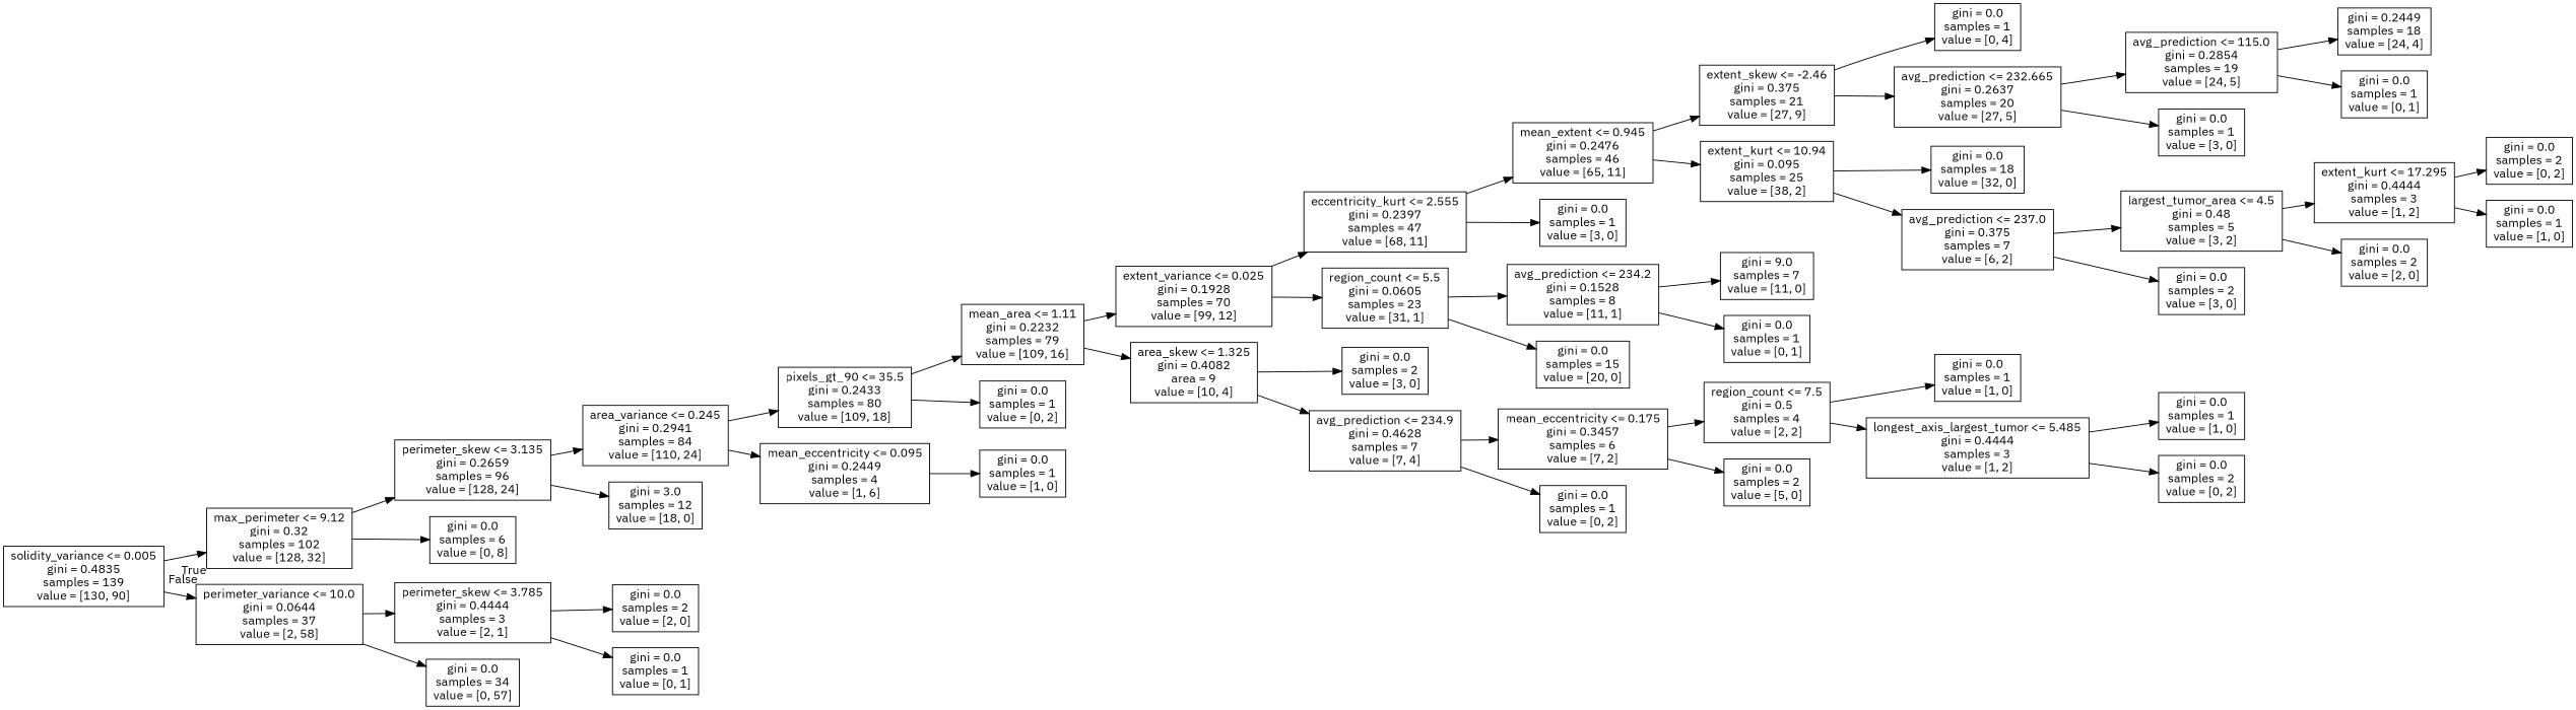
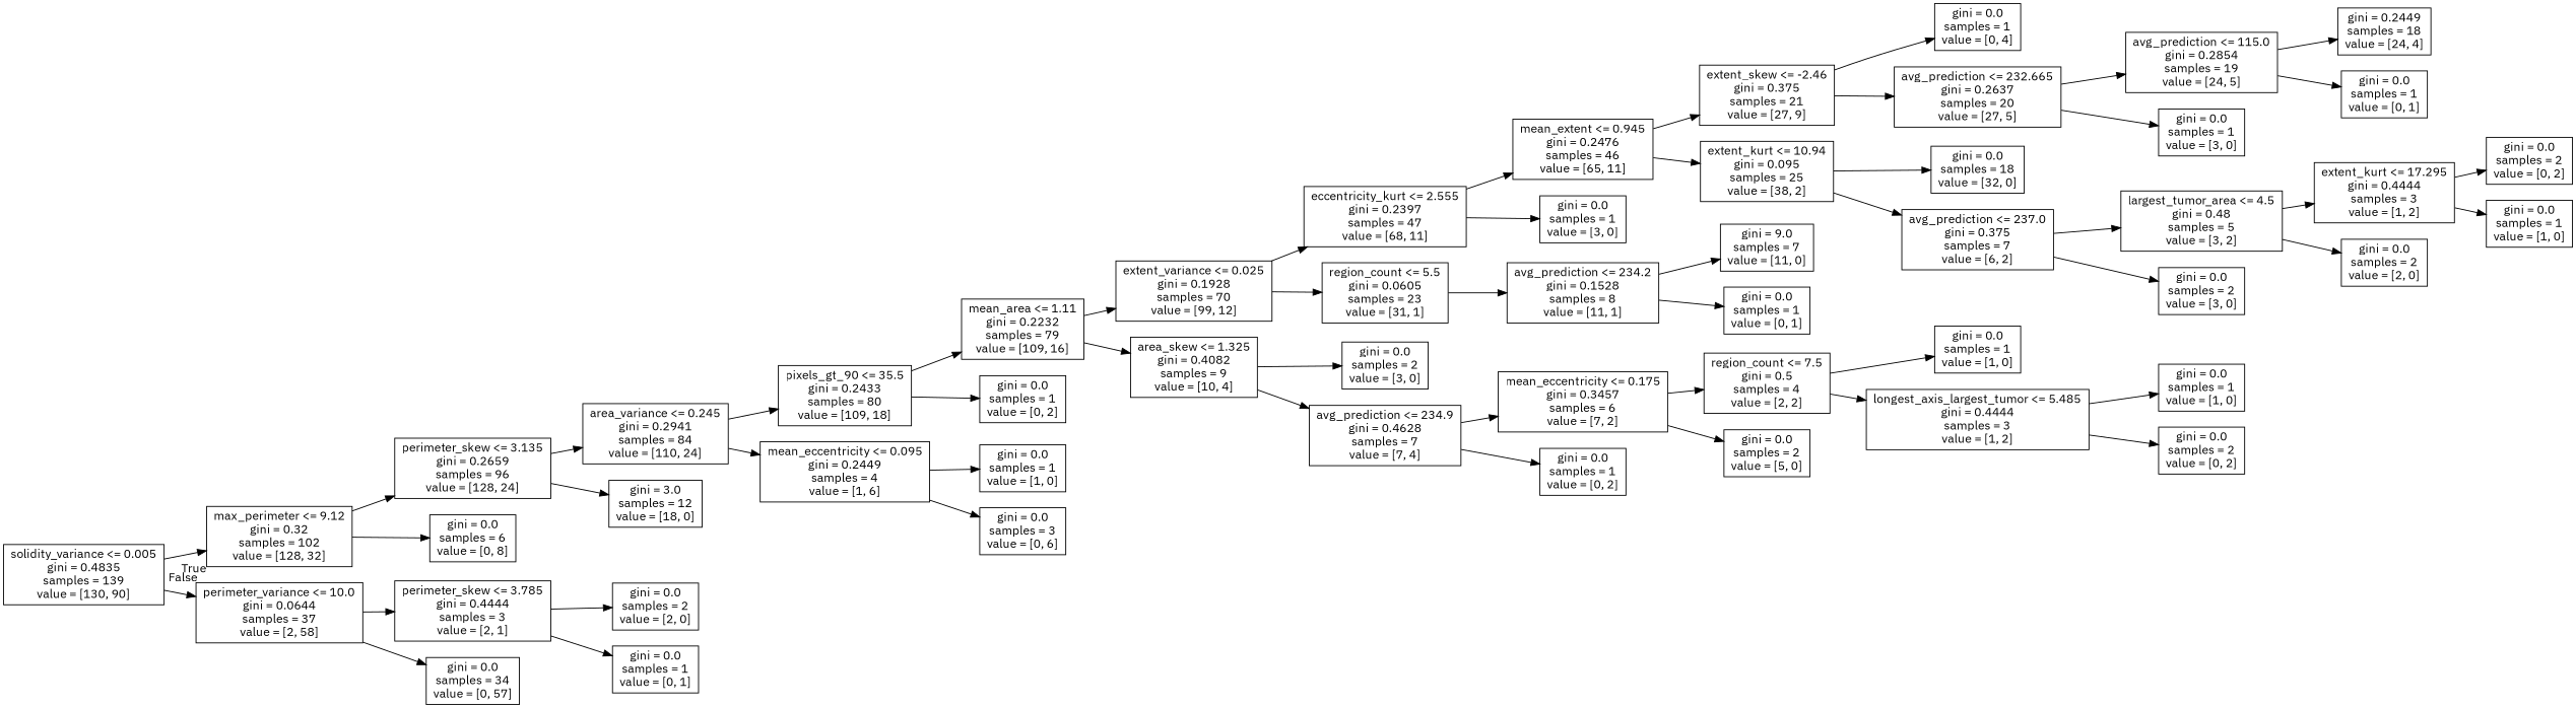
  digraph {
    fontname="IBM Plex Sans"
    rankdir=LR
    node [fontname="IBM Plex Sans" shape=box]
    edge [fontname="IBM Plex Sans"]
    n1 [label="solidity_variance <= 0.005\ngini = 0.4835\nsamples = 139\nvalue = [130, 90]"]
    n2 [label="max_perimeter <= 9.12\ngini = 0.32\nsamples = 102\nvalue = [128, 32]"]
    n3 [label="perimeter_variance <= 10.0\ngini = 0.0644\nsamples = 37\nvalue = [2, 58]"]
    n4 [label="perimeter_skew <= 3.135\ngini = 0.2659\nsamples = 96\nvalue = [128, 24]"]
    n5 [label="gini = 0.0\nsamples = 6\nvalue = [0, 8]"]
    n6 [label="perimeter_skew <= 3.785\ngini = 0.4444\nsamples = 3\nvalue = [2, 1]"]
    n7 [label="gini = 0.0\nsamples = 34\nvalue = [0, 57]"]
    n8 [label="area_variance <= 0.245\ngini = 0.2941\nsamples = 84\nvalue = [110, 24]"]
    n9 [label="gini = 3.0\nsamples = 12\nvalue = [18, 0]"]
    n10 [label="pixels_gt_90 <= 35.5\ngini = 0.2433\nsamples = 80\nvalue = [109, 18]"]
    n11 [label="mean_eccentricity <= 0.095\ngini = 0.2449\nsamples = 4\nvalue = [1, 6]"]
    n12 [label="mean_area <= 1.11\ngini = 0.2232\nsamples = 79\nvalue = [109, 16]"]
    n13 [label="gini = 0.0\nsamples = 1\nvalue = [0, 2]"]
    n14 [label="gini = 0.0\nsamples = 1\nvalue = [1, 0]"]
+   n15 [label="gini = 0.0\nsamples = 3\nvalue = [0, 6]"]
    n16 [label="extent_variance <= 0.025\ngini = 0.1928\nsamples = 70\nvalue = [99, 12]"]
-   n17 [label="area_skew <= 1.325\ngini = 0.4082\narea = 9\nvalue = [10, 4]"]
+   n17 [label="area_skew <= 1.325\ngini = 0.4082\nsamples = 9\nvalue = [10, 4]"]
    n18 [label="eccentricity_kurt <= 2.555\ngini = 0.2397\nsamples = 47\nvalue = [68, 11]"]
    n19 [label="region_count <= 5.5\ngini = 0.0605\nsamples = 23\nvalue = [31, 1]"]
    n20 [label="gini = 0.0\nsamples = 2\nvalue = [3, 0]"]
    n21 [label="avg_prediction <= 234.9\ngini = 0.4628\nsamples = 7\nvalue = [7, 4]"]
    n22 [label="mean_extent <= 0.945\ngini = 0.2476\nsamples = 46\nvalue = [65, 11]"]
    n23 [label="gini = 0.0\nsamples = 1\nvalue = [3, 0]"]
    n24 [label="avg_prediction <= 234.2\ngini = 0.1528\nsamples = 8\nvalue = [11, 1]"]
-   n25 [label="gini = 0.0\nsamples = 15\nvalue = [20, 0]"]
    n26 [label="extent_skew <= -2.46\ngini = 0.375\nsamples = 21\nvalue = [27, 9]"]
    n27 [label="extent_kurt <= 10.94\ngini = 0.095\nsamples = 25\nvalue = [38, 2]"]
    n28 [label="gini = 0.0\nsamples = 1\nvalue = [0, 4]"]
    n29 [label="avg_prediction <= 232.665\ngini = 0.2637\nsamples = 20\nvalue = [27, 5]"]
    n30 [label="gini = 0.0\nsamples = 18\nvalue = [32, 0]"]
    n31 [label="avg_prediction <= 237.0\ngini = 0.375\nsamples = 7\nvalue = [6, 2]"]
    n32 [label="avg_prediction <= 115.0\ngini = 0.2854\nsamples = 19\nvalue = [24, 5]"]
    n33 [label="gini = 0.0\nsamples = 1\nvalue = [3, 0]"]
    n34 [label="gini = 0.2449\nsamples = 18\nvalue = [24, 4]"]
    n35 [label="gini = 0.0\nsamples = 1\nvalue = [0, 1]"]
    n36 [label="largest_tumor_area <= 4.5\ngini = 0.48\nsamples = 5\nvalue = [3, 2]"]
    n37 [label="gini = 0.0\nsamples = 2\nvalue = [3, 0]"]
    n38 [label="extent_kurt <= 17.295\ngini = 0.4444\nsamples = 3\nvalue = [1, 2]"]
    n39 [label="gini = 0.0\nsamples = 2\nvalue = [2, 0]"]
    n40 [label="gini = 0.0\nsamples = 2\nvalue = [0, 2]"]
    n41 [label="gini = 0.0\nsamples = 1\nvalue = [1, 0]"]
    n42 [label="gini = 9.0\nsamples = 7\nvalue = [11, 0]"]
    n43 [label="gini = 0.0\nsamples = 1\nvalue = [0, 1]"]
    n44 [label="mean_eccentricity <= 0.175\ngini = 0.3457\nsamples = 6\nvalue = [7, 2]"]
    n45 [label="gini = 0.0\nsamples = 1\nvalue = [0, 2]"]
    n46 [label="region_count <= 7.5\ngini = 0.5\nsamples = 4\nvalue = [2, 2]"]
    n47 [label="gini = 0.0\nsamples = 2\nvalue = [5, 0]"]
    n48 [label="gini = 0.0\nsamples = 1\nvalue = [1, 0]"]
    n49 [label="longest_axis_largest_tumor <= 5.485\ngini = 0.4444\nsamples = 3\nvalue = [1, 2]"]
    n50 [label="gini = 0.0\nsamples = 1\nvalue = [1, 0]"]
    n51 [label="gini = 0.0\nsamples = 2\nvalue = [0, 2]"]
    n52 [label="gini = 0.0\nsamples = 2\nvalue = [2, 0]"]
    n53 [label="gini = 0.0\nsamples = 1\nvalue = [0, 1]"]
    n1 -> n2 [headlabel=True labelangle=45 labeldistance=2.5]
    n1 -> n3 [headlabel=False labelangle=-45 labeldistance=2.5]
    n2 -> n4
    n2 -> n5
    n3 -> n6
    n3 -> n7
    n4 -> n8
    n4 -> n9
    n6 -> n52
    n6 -> n53
    n8 -> n10
    n8 -> n11
    n10 -> n12
    n10 -> n13
    n11 -> n14
+   n11 -> n15
    n12 -> n16
    n12 -> n17
    n16 -> n18
    n16 -> n19
    n17 -> n20
    n17 -> n21
    n18 -> n22
    n18 -> n23
    n19 -> n24
-   n19 -> n25
    n21 -> n44
    n21 -> n45
    n22 -> n26
    n22 -> n27
    n24 -> n42
    n24 -> n43
    n26 -> n28
    n26 -> n29
    n27 -> n30
    n27 -> n31
    n29 -> n32
    n29 -> n33
    n31 -> n36
    n31 -> n37
    n32 -> n34
    n32 -> n35
    n36 -> n38
    n36 -> n39
    n38 -> n40
    n38 -> n41
    n44 -> n46
    n44 -> n47
    n46 -> n48
    n46 -> n49
    n49 -> n50
    n49 -> n51
  }
